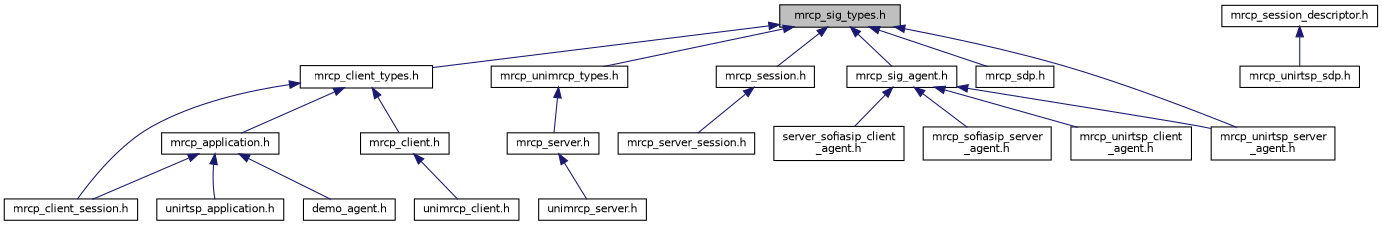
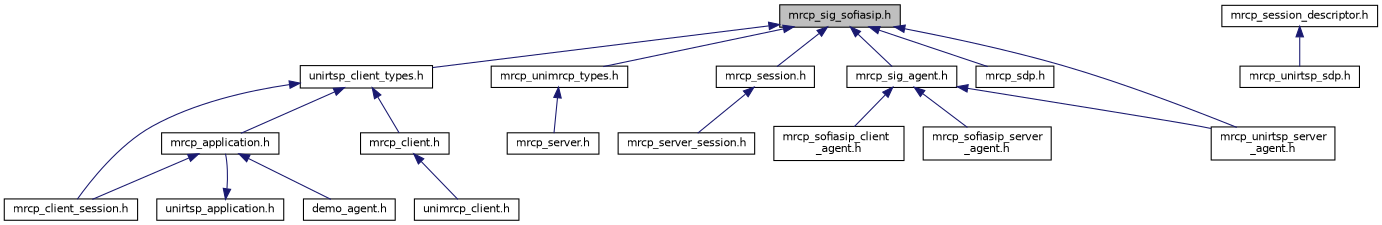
  digraph {
    node [color=black fillcolor=white fontname=Helvetica fontsize=10 shape=record style=filled]
    edge [color=midnightblue dir=back fontname=Helvetica fontsize=10 labelfontname=Helvetica labelfontsize=10 style=solid]
-   n1 [fillcolor=grey75 fontcolor=black height=0.2 label="mrcp_sig_types.h" width=0.4]
-   n2 [height=0.2 label="mrcp_client_types.h" width=0.4]
+   n1 [fillcolor=grey75 fontcolor=black height=0.2 label="mrcp_sig_sofiasip.h" width=0.4]
+   n2 [height=0.2 label="unirtsp_client_types.h" width=0.4]
    n3 [height=0.2 label="mrcp_unimrcp_types.h" width=0.4]
    n4 [height=0.2 label="mrcp_session.h" width=0.4]
    n5 [height=0.2 label="mrcp_sig_agent.h" width=0.4]
    n6 [height=0.2 label="mrcp_sdp.h" width=0.4]
    n7 [height=0.2 label="mrcp_unirtsp_server\l_agent.h" width=0.4]
    n8 [height=0.2 label="mrcp_application.h" width=0.4]
    n9 [height=0.2 label="mrcp_client_session.h" width=0.4]
    n10 [height=0.2 label="mrcp_client.h" width=0.4]
    n11 [height=0.2 label="mrcp_server.h" width=0.4]
    n12 [height=0.2 label="mrcp_server_session.h" width=0.4]
    n13 [height=0.2 label="mrcp_session_descriptor.h" width=0.4]
    n14 [height=0.2 label="mrcp_unirtsp_sdp.h" width=0.4]
-   n15 [height=0.2 label="server_sofiasip_client\l_agent.h" width=0.4]
+   n15 [height=0.2 label="mrcp_sofiasip_client\l_agent.h" width=0.4]
    n16 [height=0.2 label="mrcp_sofiasip_server\l_agent.h" width=0.4]
-   n17 [height=0.2 label="mrcp_unirtsp_client\l_agent.h" width=0.4]
    n18 [height=0.2 label="unirtsp_application.h" width=0.4]
    n19 [height=0.2 label="demo_agent.h" width=0.4]
    n20 [height=0.2 label="unimrcp_client.h" width=0.4]
-   n21 [height=0.2 label="unimrcp_server.h" width=0.4]
    n1 -> n2
    n1 -> n3
    n1 -> n4
    n1 -> n5
    n1 -> n6
    n1 -> n7
    n2 -> n8
    n2 -> n9
    n2 -> n10
    n3 -> n11
    n4 -> n12
    n5 -> n7
    n5 -> n15
    n5 -> n16
-   n5 -> n17
    n8 -> n9
-   n8 -> n18
+   n18 -> n8
    n8 -> n19
    n10 -> n20
-   n11 -> n21
    n13 -> n14
  }
